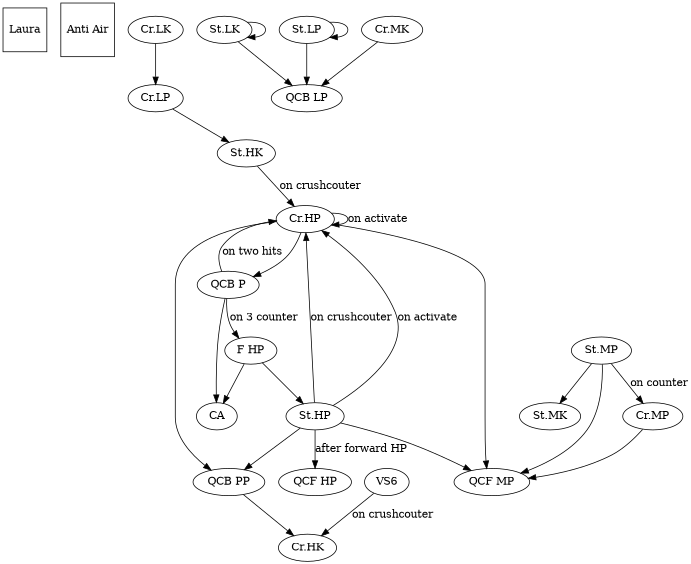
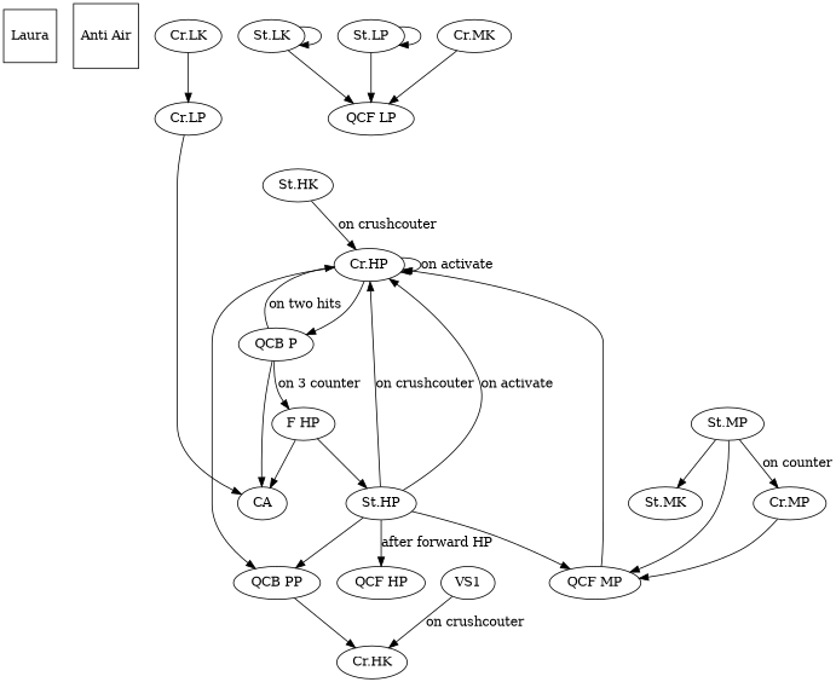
  digraph {
    Laura [shape=square]
    "Anti Air" [shape=square]
    "Cr.LK"
    "Cr.LP"
    CA
    "F HP"
    "St.HP"
    "St.LK"
-   "QCF LP" [label="QCB LP"]
+   "QCF LP"
    "QCF MP"
    "Cr.HP"
    "QCB PP"
    "QCF HP"
    "St.LP"
    "Cr.MK"
    "St.MP"
    "St.MK"
    "Cr.MP"
    "QCB P"
    "Cr.HK"
-   VS1 [label=VS6]
+   VS1
    "St.HK"
    "Cr.LK" -> "Cr.LP"
-   "Cr.LP" -> "St.HK"
+   "Cr.LP" -> CA
    "F HP" -> CA
    "F HP" -> "St.HP"
    "St.HP" -> "QCF MP"
    "St.HP" -> "Cr.HP" [label="on crushcouter"]
    "St.HP" -> "Cr.HP" [label="on activate"]
    "St.HP" -> "QCB PP"
    "St.HP" -> "QCF HP" [label="after forward HP"]
    "St.LK" -> "St.LK"
    "St.LK" -> "QCF LP"
-   "Cr.HP" -> "QCF MP"
+   "QCF MP" -> "Cr.HP"
    "Cr.HP" -> "Cr.HP" [label="on activate"]
    "Cr.HP" -> "QCB PP"
    "Cr.HP" -> "QCB P"
    "QCB PP" -> "Cr.HK"
    "St.LP" -> "QCF LP"
    "St.LP" -> "St.LP"
    "Cr.MK" -> "QCF LP"
    "St.MP" -> "QCF MP"
    "St.MP" -> "St.MK"
    "St.MP" -> "Cr.MP" [label="on counter"]
    "Cr.MP" -> "QCF MP"
    "QCB P" -> CA
    "QCB P" -> "F HP" [label="on 3 counter"]
    "QCB P" -> "Cr.HP" [label="on two hits"]
    VS1 -> "Cr.HK" [label="on crushcouter"]
    "St.HK" -> "Cr.HP" [label="on crushcouter"]
  }
